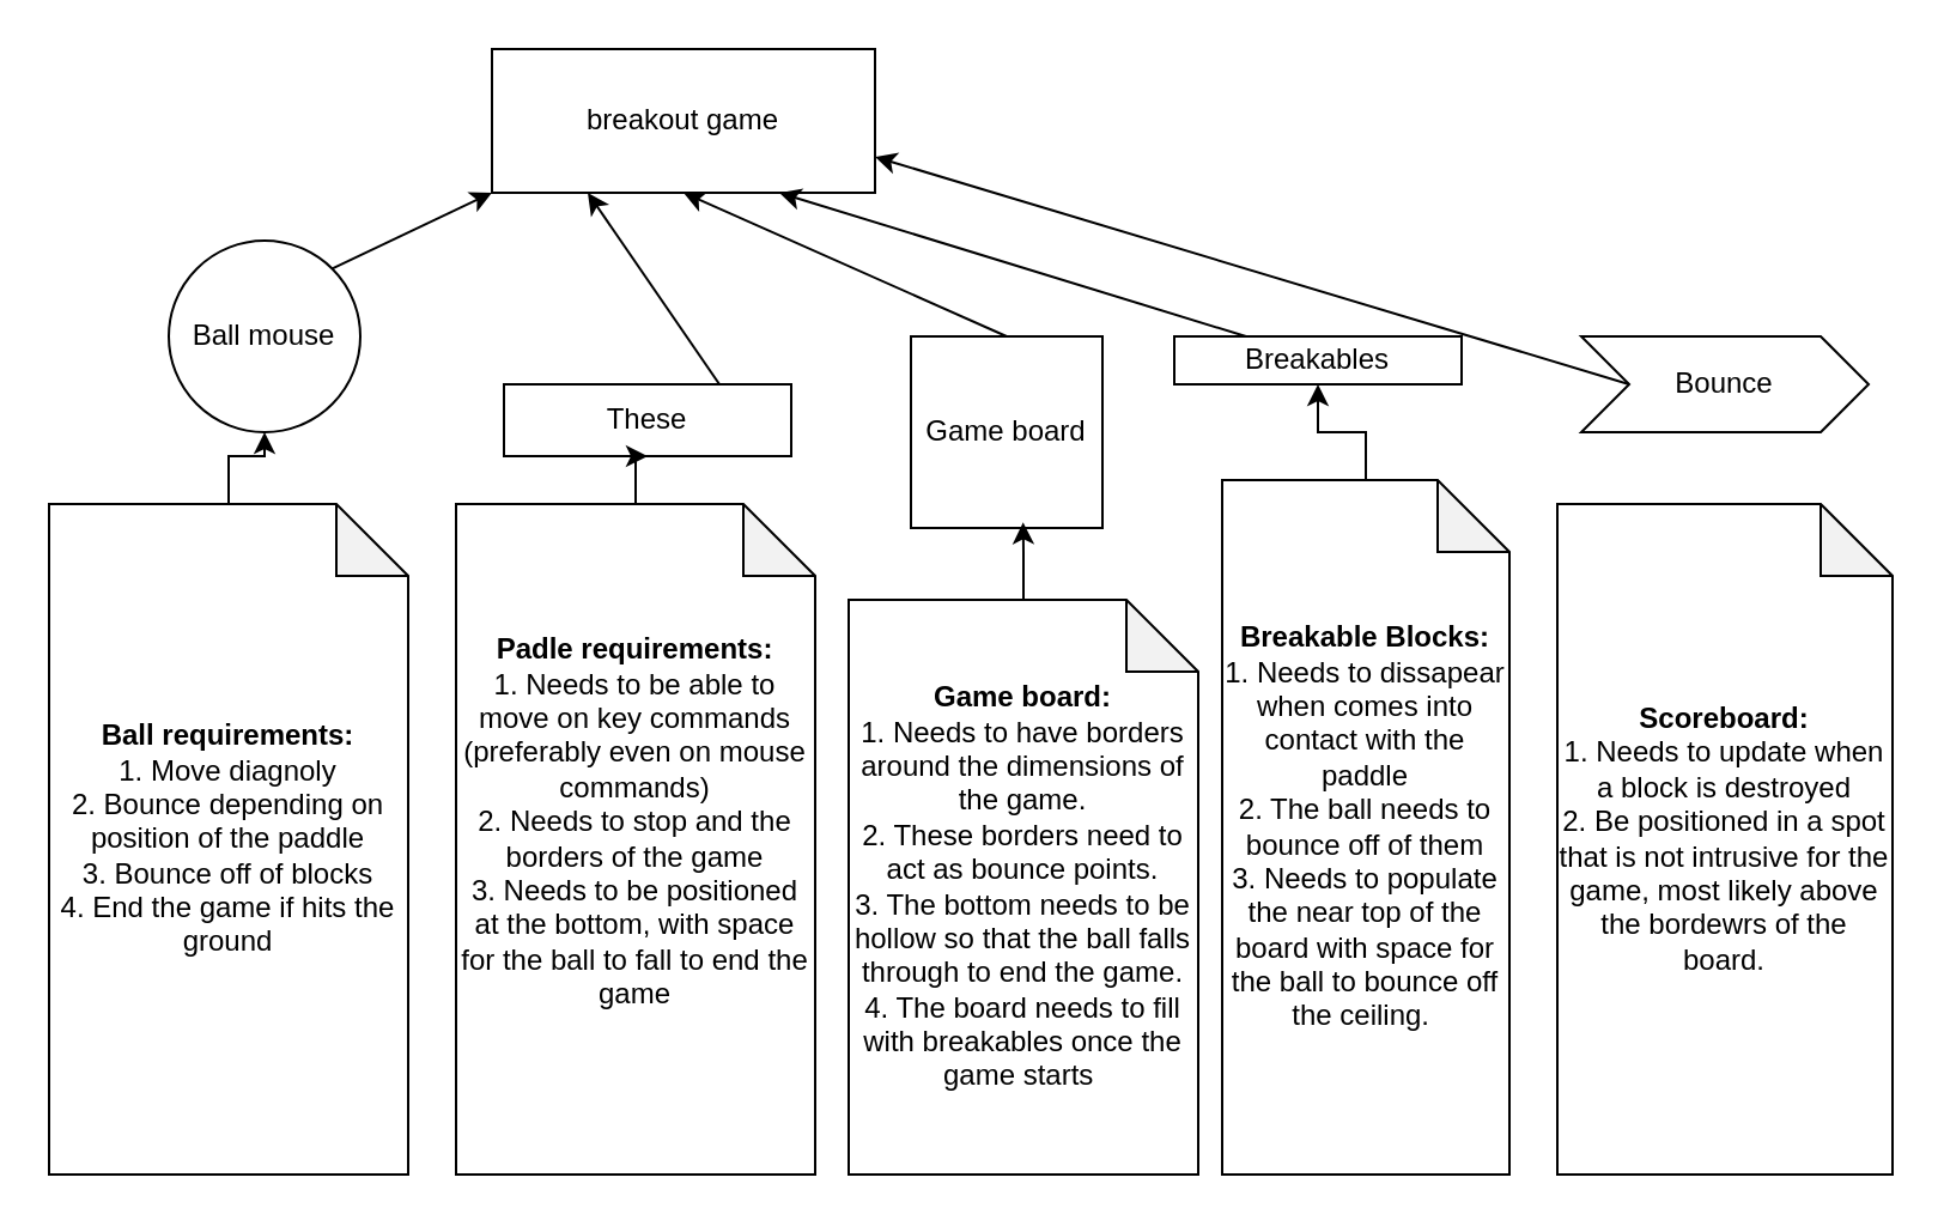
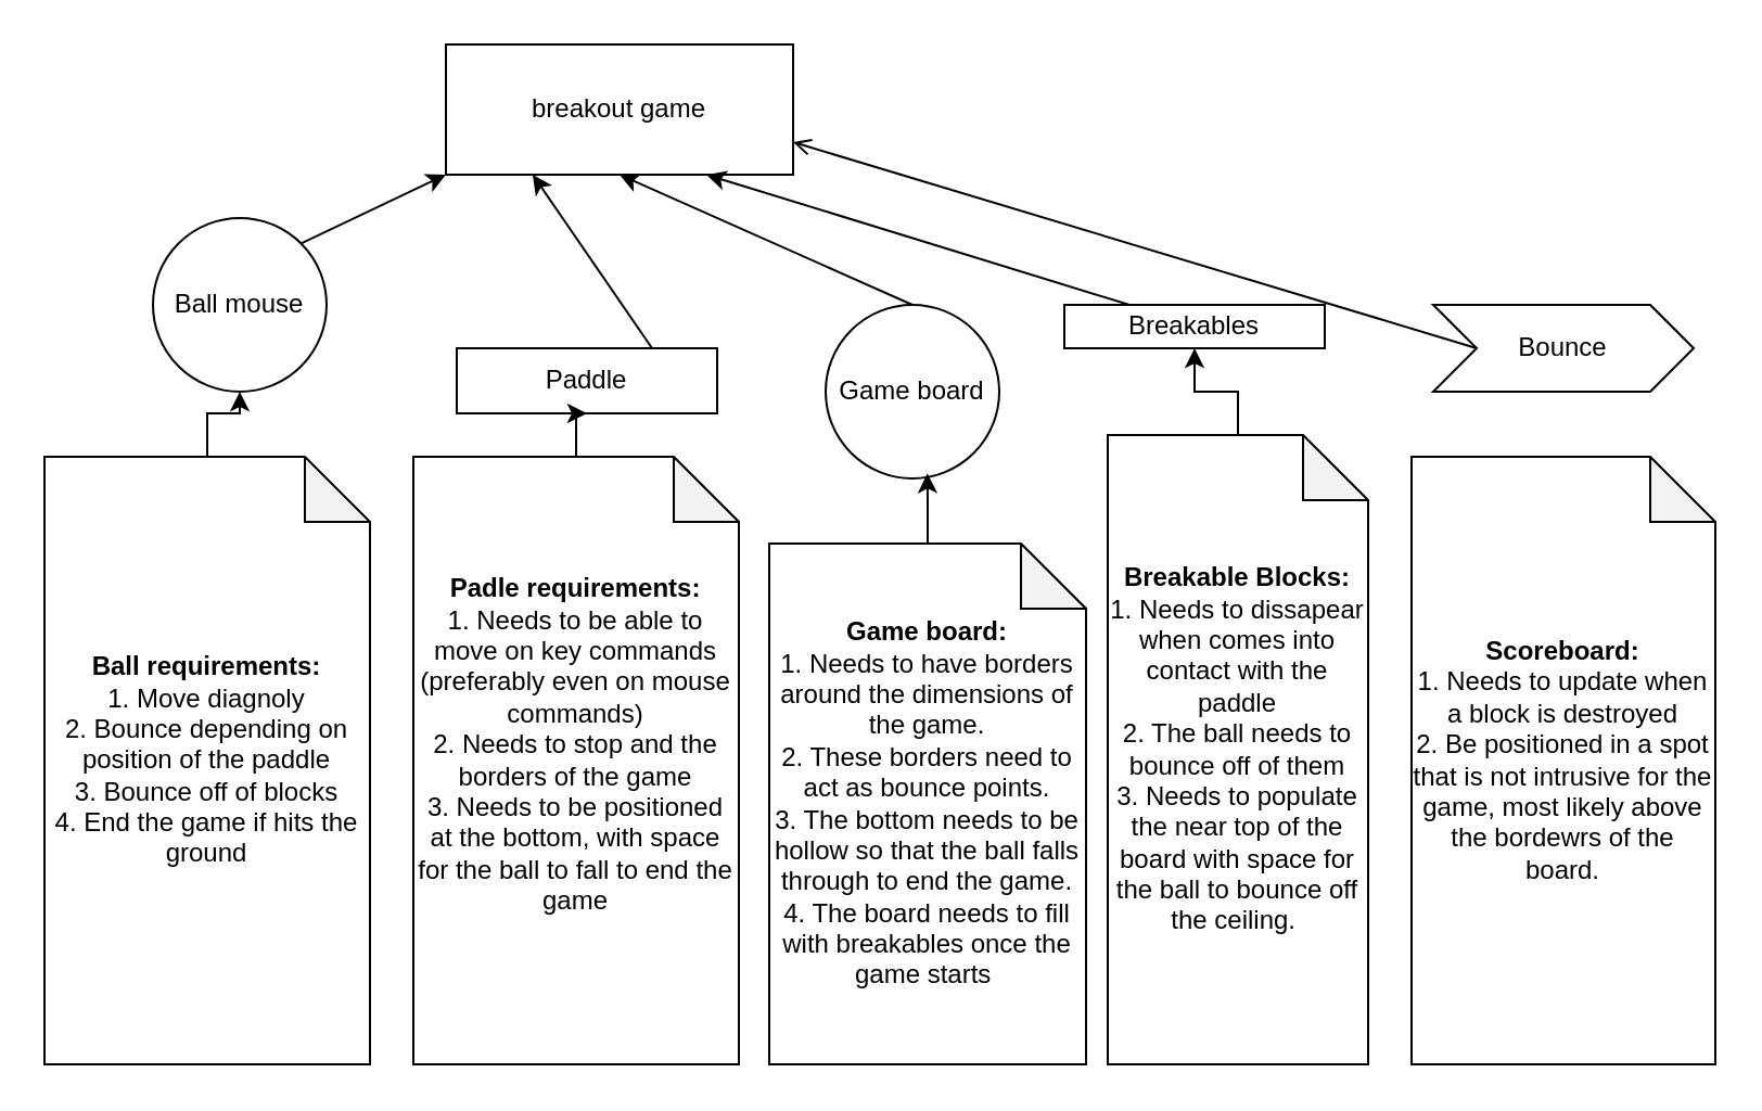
  <mxCell id="0" />
  <mxCell id="1" parent="0" />
  <mxCell id="2" value="breakout game" style="rounded=0;whiteSpace=wrap;html=1;" vertex="1" parent="1"><mxGeometry x="205" y="20" width="160" height="60" as="geometry" /></mxCell>
  <mxCell id="3" value="Ball mouse" style="ellipse;whiteSpace=wrap;html=1;aspect=fixed;" vertex="1" parent="1"><mxGeometry x="70" y="100" width="80" height="80" as="geometry" /></mxCell>
- <mxCell id="4" value="These" style="rounded=0;whiteSpace=wrap;html=1;" vertex="1" parent="1"><mxGeometry x="210" y="160" width="120" height="30" as="geometry" /></mxCell>
- <mxCell id="5" value="Game board" style="whiteSpace=wrap;html=1;aspect=fixed;" vertex="1" parent="1"><mxGeometry x="380" y="140" width="80" height="80" as="geometry" /></mxCell>
+ <mxCell id="4" value="Paddle" style="rounded=0;whiteSpace=wrap;html=1;" vertex="1" parent="1"><mxGeometry x="210" y="160" width="120" height="30" as="geometry" /></mxCell>
+ <mxCell id="5" value="Game board" style="ellipse;whiteSpace=wrap;html=1;aspect=fixed;" vertex="1" parent="1"><mxGeometry x="380" y="140" width="80" height="80" as="geometry" /></mxCell>
  <mxCell id="6" value="Bounce" style="shape=step;perimeter=stepPerimeter;whiteSpace=wrap;html=1;fixedSize=1;" vertex="1" parent="1"><mxGeometry x="660" y="140" width="120" height="40" as="geometry" /></mxCell>
  <mxCell id="7" value="" style="endArrow=classic;html=1;rounded=0;exitX=1;exitY=0;exitDx=0;exitDy=0;entryX=0;entryY=1;entryDx=0;entryDy=0;" edge="1" parent="1" source="3" target="2"><mxGeometry width="50" height="50" relative="1" as="geometry"><mxPoint x="130" y="110" as="sourcePoint" /><mxPoint x="180" y="60" as="targetPoint" /></mxGeometry></mxCell>
  <mxCell id="8" value="" style="endArrow=classic;html=1;rounded=0;entryX=0.25;entryY=1;entryDx=0;entryDy=0;exitX=0.75;exitY=0;exitDx=0;exitDy=0;" edge="1" parent="1" source="4" target="2"><mxGeometry width="50" height="50" relative="1" as="geometry"><mxPoint x="290" y="150" as="sourcePoint" /><mxPoint x="340" y="100" as="targetPoint" /></mxGeometry></mxCell>
  <mxCell id="9" value="" style="endArrow=classic;html=1;rounded=0;entryX=0.5;entryY=1;entryDx=0;entryDy=0;exitX=0.5;exitY=0;exitDx=0;exitDy=0;" edge="1" parent="1" source="5" target="2"><mxGeometry width="50" height="50" relative="1" as="geometry"><mxPoint x="380" y="130" as="sourcePoint" /><mxPoint x="430" y="80" as="targetPoint" /></mxGeometry></mxCell>
- <mxCell id="10" value="" style="endArrow=classic;html=1;rounded=0;entryX=1;entryY=0.75;entryDx=0;entryDy=0;exitX=0;exitY=0.5;exitDx=0;exitDy=0;" edge="1" parent="1" source="6" target="2"><mxGeometry width="50" height="50" relative="1" as="geometry"><mxPoint x="530" y="90" as="sourcePoint" /><mxPoint x="580" y="40" as="targetPoint" /></mxGeometry></mxCell>
+ <mxCell id="10" value="" style="endArrow=open;html=1;rounded=0;entryX=1;entryY=0.75;entryDx=0;entryDy=0;exitX=0;exitY=0.5;exitDx=0;exitDy=0;" edge="1" parent="1" source="6" target="2"><mxGeometry width="50" height="50" relative="1" as="geometry"><mxPoint x="530" y="90" as="sourcePoint" /><mxPoint x="580" y="40" as="targetPoint" /></mxGeometry></mxCell>
  <mxCell id="11" style="edgeStyle=orthogonalEdgeStyle;rounded=0;orthogonalLoop=1;jettySize=auto;html=1;entryX=0.5;entryY=1;entryDx=0;entryDy=0;" edge="1" parent="1" source="12" target="3"><mxGeometry relative="1" as="geometry" /></mxCell>
  <mxCell id="12" value="&lt;b&gt;Ball requirements:&lt;/b&gt;&lt;div&gt;1. Move diagnoly&lt;/div&gt;&lt;div&gt;2. Bounce depending on position of the paddle&lt;/div&gt;&lt;div&gt;3. Bounce off of blocks&lt;/div&gt;&lt;div&gt;4. End the game if hits the ground&lt;/div&gt;" style="shape=note;whiteSpace=wrap;html=1;backgroundOutline=1;darkOpacity=0.05;" vertex="1" parent="1"><mxGeometry x="20" y="210" width="150" height="280" as="geometry" /></mxCell>
  <mxCell id="13" style="edgeStyle=orthogonalEdgeStyle;rounded=0;orthogonalLoop=1;jettySize=auto;html=1;entryX=0.5;entryY=1;entryDx=0;entryDy=0;" edge="1" parent="1" source="14" target="4"><mxGeometry relative="1" as="geometry" /></mxCell>
  <mxCell id="14" value="&lt;b&gt;Padle requirements:&lt;/b&gt;&lt;div&gt;1. Needs to be able to move on key commands (preferably even on mouse commands)&lt;/div&gt;&lt;div&gt;2. Needs to stop and the borders of the game&lt;/div&gt;&lt;div&gt;3. Needs to be positioned at the bottom, with space for the ball to fall to end the game&lt;/div&gt;&lt;div&gt;&lt;br&gt;&lt;/div&gt;" style="shape=note;whiteSpace=wrap;html=1;backgroundOutline=1;darkOpacity=0.05;" vertex="1" parent="1"><mxGeometry x="190" y="210" width="150" height="280" as="geometry" /></mxCell>
  <mxCell id="15" value="&lt;b&gt;Game board:&lt;/b&gt;&lt;div&gt;1. Needs to have borders around the dimensions of the game.&lt;/div&gt;&lt;div&gt;2. These borders need to act as bounce points.&lt;/div&gt;&lt;div&gt;3. The bottom needs to be hollow so that the ball falls through to end the game.&lt;/div&gt;&lt;div&gt;4. The board needs to fill with breakables once the game starts&amp;nbsp;&lt;/div&gt;" style="shape=note;whiteSpace=wrap;html=1;backgroundOutline=1;darkOpacity=0.05;" vertex="1" parent="1"><mxGeometry x="354" y="250" width="146" height="240" as="geometry" /></mxCell>
  <mxCell id="16" value="Breakables" style="shape=parallelogram;perimeter=parallelogramPerimeter;whiteSpace=wrap;html=1;fixedSize=1;size=2.274e-13;" vertex="1" parent="1"><mxGeometry x="490" y="140" width="120" height="20" as="geometry" /></mxCell>
  <mxCell id="17" value="" style="endArrow=classic;html=1;rounded=0;entryX=0.75;entryY=1;entryDx=0;entryDy=0;exitX=0.25;exitY=0;exitDx=0;exitDy=0;" edge="1" parent="1" source="16" target="2"><mxGeometry width="50" height="50" relative="1" as="geometry"><mxPoint x="470" y="150" as="sourcePoint" /><mxPoint x="520" y="100" as="targetPoint" /></mxGeometry></mxCell>
  <mxCell id="18" style="edgeStyle=orthogonalEdgeStyle;rounded=0;orthogonalLoop=1;jettySize=auto;html=1;entryX=0.586;entryY=0.971;entryDx=0;entryDy=0;entryPerimeter=0;" edge="1" parent="1" source="15" target="5"><mxGeometry relative="1" as="geometry" /></mxCell>
  <mxCell id="19" style="edgeStyle=orthogonalEdgeStyle;rounded=0;orthogonalLoop=1;jettySize=auto;html=1;entryX=0.5;entryY=1;entryDx=0;entryDy=0;" edge="1" parent="1" source="20" target="16"><mxGeometry relative="1" as="geometry" /></mxCell>
  <mxCell id="20" value="&lt;b&gt;Breakable Blocks:&lt;/b&gt;&lt;div&gt;1. Needs to dissapear when comes into contact with the paddle&lt;/div&gt;&lt;div&gt;2. The ball needs to bounce off of them&lt;/div&gt;&lt;div&gt;3. Needs to populate the near top of the board with space for the ball to bounce off the ceiling.&amp;nbsp;&lt;/div&gt;" style="shape=note;whiteSpace=wrap;html=1;backgroundOutline=1;darkOpacity=0.05;" vertex="1" parent="1"><mxGeometry x="510" y="200" width="120" height="290" as="geometry" /></mxCell>
  <mxCell id="21" value="&lt;b&gt;Scoreboard:&lt;/b&gt;&lt;div&gt;1. Needs to update when a block is destroyed&lt;/div&gt;&lt;div&gt;2. Be positioned in a spot that is not intrusive for the game, most likely above the bordewrs of the board.&lt;/div&gt;" style="shape=note;whiteSpace=wrap;html=1;backgroundOutline=1;darkOpacity=0.05;" vertex="1" parent="1"><mxGeometry x="650" y="210" width="140" height="280" as="geometry" /></mxCell>
